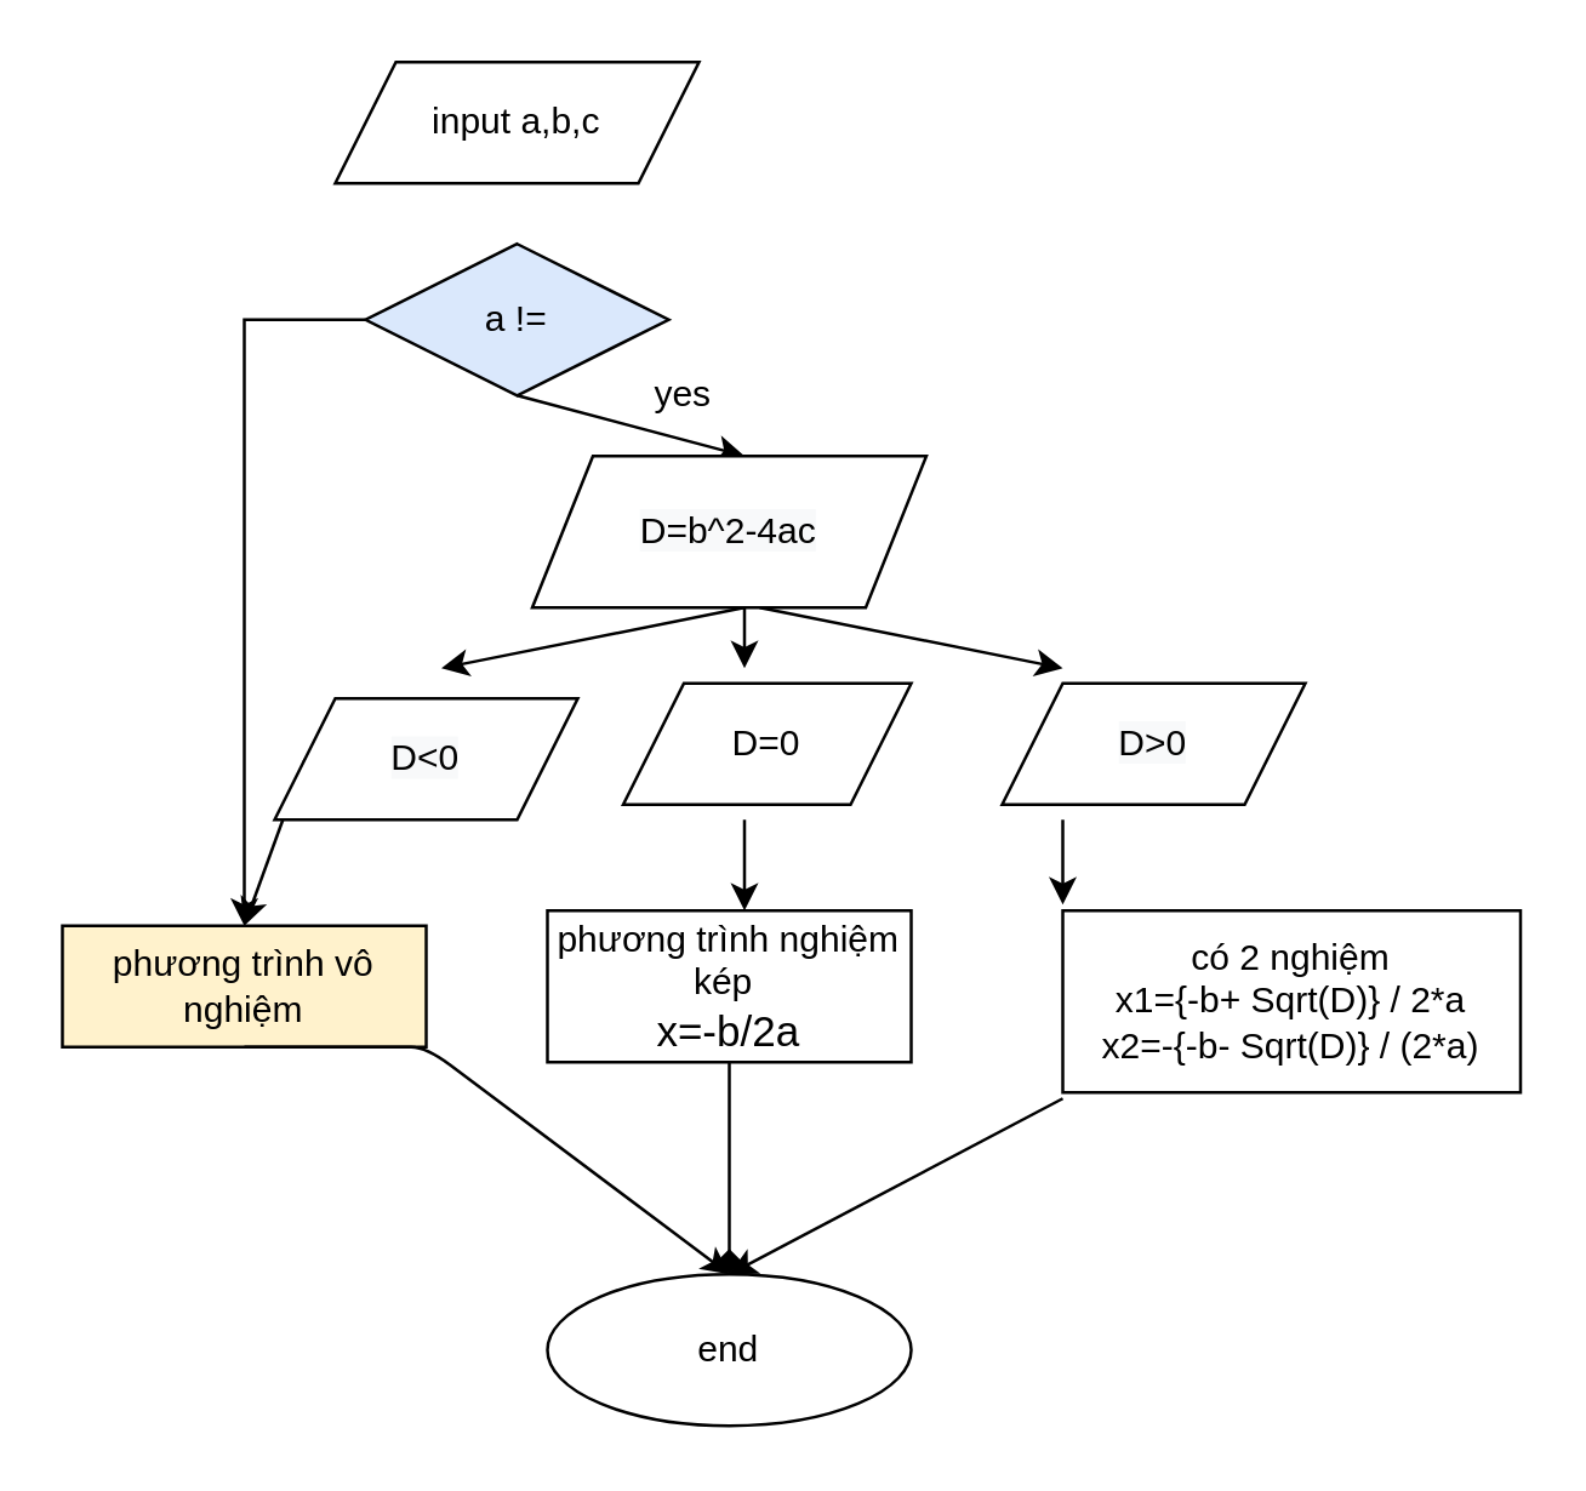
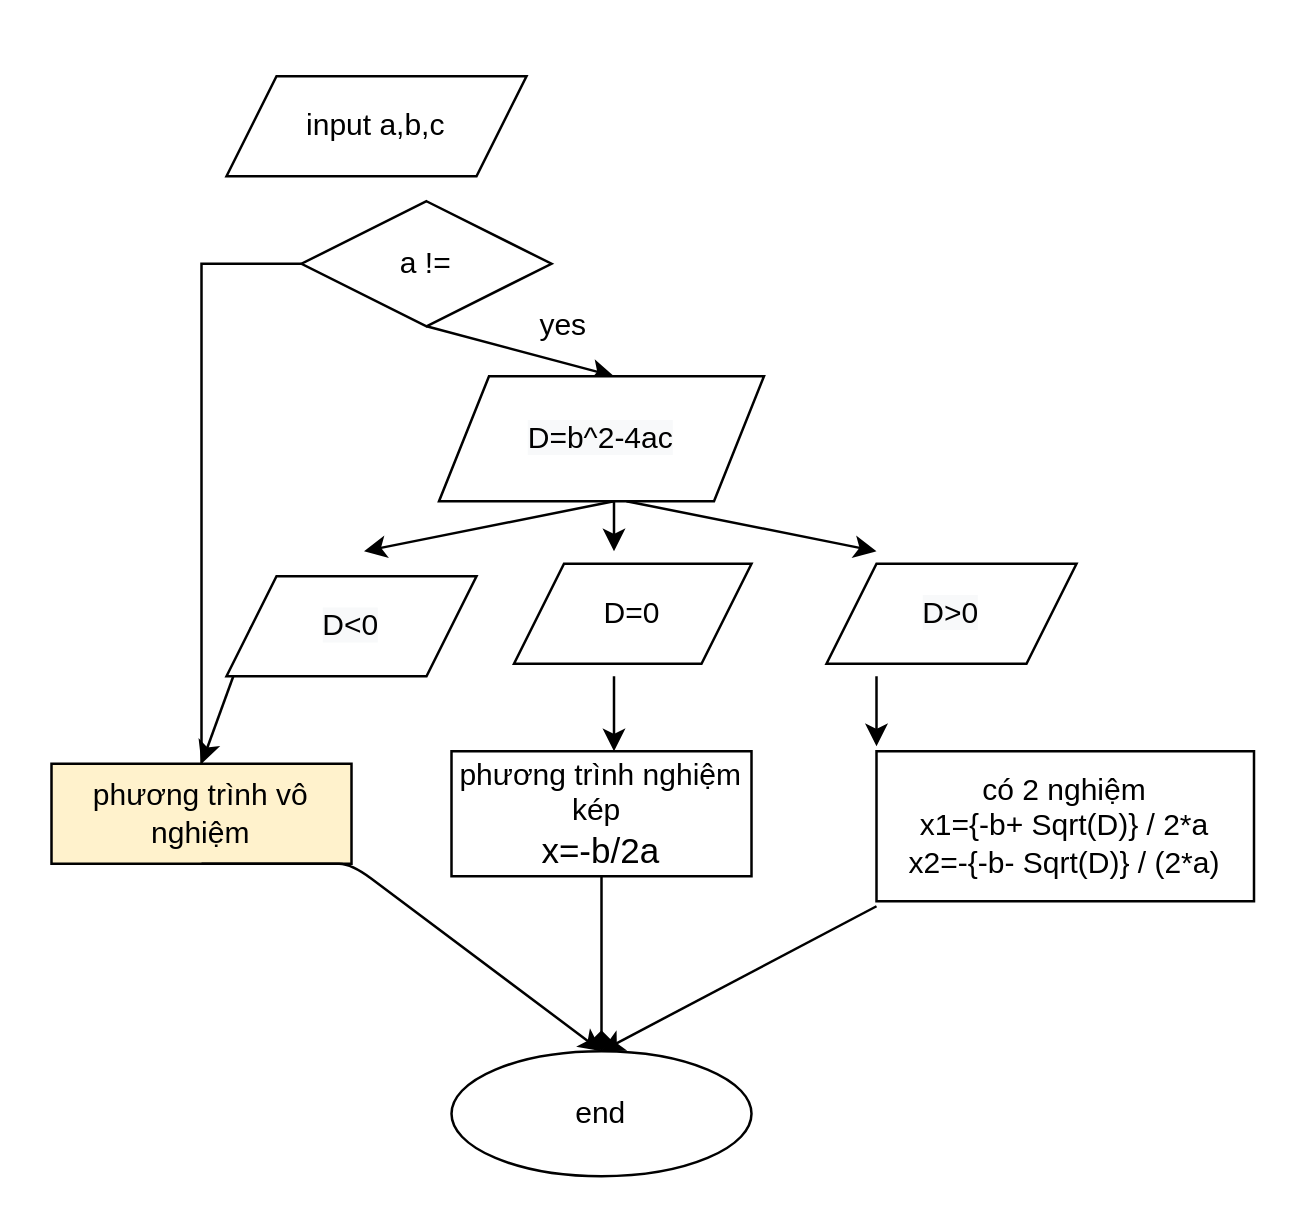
  <mxCell id="0" />
  <mxCell id="1" parent="0" />
- <mxCell id="2" value="input a,b,c" style="shape=parallelogram;perimeter=parallelogramPerimeter;whiteSpace=wrap;html=1;fixedSize=1;" parent="1" vertex="1"><mxGeometry x="110" y="20" width="120" height="40" as="geometry" /></mxCell>
- <mxCell id="3" style="edgeStyle=orthogonalEdgeStyle;rounded=0;orthogonalLoop=1;jettySize=auto;html=1;entryX=0.5;entryY=0;entryDx=0;entryDy=0;" parent="1" source="4" target="6" edge="1"><mxGeometry relative="1" as="geometry"><Array as="points"><mxPoint x="80" y="105" /></Array></mxGeometry></mxCell>
- <mxCell id="4" value="a !=" style="rhombus;whiteSpace=wrap;html=1;fillColor=#dae8fc;" parent="1" vertex="1"><mxGeometry x="120" y="80" width="100" height="50" as="geometry" /></mxCell>
+ <mxCell id="2" value="input a,b,c" style="shape=parallelogram;perimeter=parallelogramPerimeter;whiteSpace=wrap;html=1;fixedSize=1;" parent="1" vertex="1"><mxGeometry x="90" y="30" width="120" height="40" as="geometry" /></mxCell>
+ <mxCell id="3" style="edgeStyle=orthogonalEdgeStyle;rounded=0;orthogonalLoop=1;jettySize=auto;html=1;entryX=0.5;entryY=0;entryDx=0;entryDy=0;endArrow=none;" parent="1" source="4" target="6" edge="1"><mxGeometry relative="1" as="geometry"><Array as="points"><mxPoint x="80" y="105" /></Array></mxGeometry></mxCell>
+ <mxCell id="4" value="a !=" style="rhombus;whiteSpace=wrap;html=1;" parent="1" vertex="1"><mxGeometry x="120" y="80" width="100" height="50" as="geometry" /></mxCell>
  <mxCell id="5" value="" style="endArrow=classic;html=1;entryX=0.5;entryY=0;entryDx=0;entryDy=0;exitX=0.5;exitY=1;exitDx=0;exitDy=0;" parent="1" source="4" edge="1"><mxGeometry width="50" height="50" relative="1" as="geometry"><mxPoint x="280" y="260" as="sourcePoint" /><mxPoint x="245" y="150" as="targetPoint" /></mxGeometry></mxCell>
  <mxCell id="6" value="phương trình vô nghiệm" style="rounded=0;whiteSpace=wrap;html=1;fillColor=#fff2cc;" parent="1" vertex="1"><mxGeometry x="20" y="305" width="120" height="40" as="geometry" /></mxCell>
  <mxCell id="7" value="phương trình nghiệm kép&amp;nbsp;&lt;br&gt;&lt;span style=&quot;font-family: &amp;#34;raleway&amp;#34; , sans-serif ; font-size: 14px ; text-align: justify ; background-color: rgb(255 , 255 , 255)&quot;&gt;x=-b/2a&lt;/span&gt;" style="rounded=0;whiteSpace=wrap;html=1;" parent="1" vertex="1"><mxGeometry x="180" y="300" width="120" height="50" as="geometry" /></mxCell>
  <mxCell id="8" style="edgeStyle=orthogonalEdgeStyle;rounded=0;orthogonalLoop=1;jettySize=auto;html=1;exitX=0.5;exitY=1;exitDx=0;exitDy=0;" parent="1" source="7" target="7" edge="1"><mxGeometry relative="1" as="geometry" /></mxCell>
  <mxCell id="9" value="có 2 nghiệm&lt;br&gt;x1={-b+ Sqrt(D)} / 2*a&lt;br&gt;x2=-{-b- Sqrt(D)} / (2*a)" style="rounded=0;whiteSpace=wrap;html=1;" parent="1" vertex="1"><mxGeometry x="350" y="300" width="151" height="60" as="geometry" /></mxCell>
  <mxCell id="10" value="" style="endArrow=classic;html=1;entryX=0.5;entryY=0;entryDx=0;entryDy=0;" parent="1" edge="1"><mxGeometry width="50" height="50" relative="1" as="geometry"><mxPoint x="250" y="200" as="sourcePoint" /><mxPoint x="350" y="220" as="targetPoint" /></mxGeometry></mxCell>
  <mxCell id="11" value="" style="endArrow=classic;html=1;entryX=0.5;entryY=0;entryDx=0;entryDy=0;exitX=0.5;exitY=1;exitDx=0;exitDy=0;" parent="1" edge="1"><mxGeometry width="50" height="50" relative="1" as="geometry"><mxPoint x="245" y="200" as="sourcePoint" /><mxPoint x="245" y="220" as="targetPoint" /></mxGeometry></mxCell>
  <mxCell id="12" value="" style="endArrow=classic;html=1;entryX=0.5;entryY=0;entryDx=0;entryDy=0;exitX=0.5;exitY=1;exitDx=0;exitDy=0;" parent="1" edge="1"><mxGeometry width="50" height="50" relative="1" as="geometry"><mxPoint x="245" y="200" as="sourcePoint" /><mxPoint x="145" y="220" as="targetPoint" /></mxGeometry></mxCell>
  <mxCell id="13" value="yes" style="text;html=1;strokeColor=none;fillColor=none;align=center;verticalAlign=middle;whiteSpace=wrap;rounded=0;" parent="1" vertex="1"><mxGeometry x="205" y="120" width="40" height="20" as="geometry" /></mxCell>
  <mxCell id="14" value="" style="endArrow=classic;html=1;entryX=0.5;entryY=0;entryDx=0;entryDy=0;" parent="1" target="6" edge="1"><mxGeometry width="50" height="50" relative="1" as="geometry"><mxPoint x="100" y="250" as="sourcePoint" /><mxPoint x="-60" y="500" as="targetPoint" /></mxGeometry></mxCell>
  <mxCell id="15" value="" style="endArrow=classic;html=1;exitX=0.5;exitY=1;exitDx=0;exitDy=0;" parent="1" edge="1"><mxGeometry width="50" height="50" relative="1" as="geometry"><mxPoint x="245" y="270" as="sourcePoint" /><mxPoint x="245" y="300" as="targetPoint" /></mxGeometry></mxCell>
  <mxCell id="16" value="" style="endArrow=classic;html=1;exitX=0.5;exitY=1;exitDx=0;exitDy=0;" parent="1" edge="1"><mxGeometry width="50" height="50" relative="1" as="geometry"><mxPoint x="350" y="270" as="sourcePoint" /><mxPoint x="350" y="298" as="targetPoint" /></mxGeometry></mxCell>
  <mxCell id="17" value="end" style="ellipse;whiteSpace=wrap;html=1;" parent="1" vertex="1"><mxGeometry x="180" y="420" width="120" height="50" as="geometry" /></mxCell>
  <mxCell id="18" style="edgeStyle=orthogonalEdgeStyle;rounded=0;orthogonalLoop=1;jettySize=auto;html=1;exitX=0.5;exitY=1;exitDx=0;exitDy=0;" parent="1" source="17" target="17" edge="1"><mxGeometry relative="1" as="geometry" /></mxCell>
  <mxCell id="19" value="" style="endArrow=classic;html=1;entryX=0.5;entryY=0;entryDx=0;entryDy=0;" parent="1" target="17" edge="1"><mxGeometry width="50" height="50" relative="1" as="geometry"><mxPoint x="350" y="362" as="sourcePoint" /><mxPoint x="440" y="430" as="targetPoint" /><Array as="points"><mxPoint x="350" y="362" /></Array></mxGeometry></mxCell>
  <mxCell id="20" value="" style="endArrow=diamond;html=1;exitX=0.5;exitY=1;exitDx=0;exitDy=0;entryX=0.5;entryY=0;entryDx=0;entryDy=0;" parent="1" source="7" target="17" edge="1"><mxGeometry width="50" height="50" relative="1" as="geometry"><mxPoint x="390" y="480" as="sourcePoint" /><mxPoint x="440" y="430" as="targetPoint" /></mxGeometry></mxCell>
  <mxCell id="21" value="" style="endArrow=classic;html=1;exitX=0.5;exitY=1;exitDx=0;exitDy=0;" parent="1" source="6" edge="1"><mxGeometry width="50" height="50" relative="1" as="geometry"><mxPoint x="390" y="480" as="sourcePoint" /><mxPoint x="240" y="420" as="targetPoint" /><Array as="points"><mxPoint x="120" y="345" /><mxPoint x="140" y="345" /></Array></mxGeometry></mxCell>
  <mxCell id="22" value="&#10;&#10;&lt;span style=&quot;color: rgb(0, 0, 0); font-family: helvetica; font-size: 12px; font-style: normal; font-weight: 400; letter-spacing: normal; text-align: center; text-indent: 0px; text-transform: none; word-spacing: 0px; background-color: rgb(248, 249, 250); display: inline; float: none;&quot;&gt;D&amp;gt;0&lt;/span&gt;&#10;&#10;" style="shape=parallelogram;perimeter=parallelogramPerimeter;whiteSpace=wrap;html=1;fixedSize=1;" vertex="1" parent="1"><mxGeometry x="330" y="225" width="100" height="40" as="geometry" /></mxCell>
  <mxCell id="23" value="D=0" style="shape=parallelogram;perimeter=parallelogramPerimeter;whiteSpace=wrap;html=1;fixedSize=1;" vertex="1" parent="1"><mxGeometry x="205" y="225" width="95" height="40" as="geometry" /></mxCell>
  <mxCell id="24" value="&#10;&#10;&lt;span style=&quot;color: rgb(0, 0, 0); font-family: helvetica; font-size: 12px; font-style: normal; font-weight: 400; letter-spacing: normal; text-align: center; text-indent: 0px; text-transform: none; word-spacing: 0px; background-color: rgb(248, 249, 250); display: inline; float: none;&quot;&gt;D&amp;lt;0&lt;/span&gt;&#10;&#10;" style="shape=parallelogram;perimeter=parallelogramPerimeter;whiteSpace=wrap;html=1;fixedSize=1;" vertex="1" parent="1"><mxGeometry x="90" y="230" width="100" height="40" as="geometry" /></mxCell>
  <mxCell id="25" value="&#10;&#10;&lt;span style=&quot;color: rgb(0, 0, 0); font-family: helvetica; font-size: 12px; font-style: normal; font-weight: 400; letter-spacing: normal; text-align: center; text-indent: 0px; text-transform: none; word-spacing: 0px; background-color: rgb(248, 249, 250); display: inline; float: none;&quot;&gt;D=b^2-4ac&lt;/span&gt;&#10;&#10;" style="shape=parallelogram;perimeter=parallelogramPerimeter;whiteSpace=wrap;html=1;fixedSize=1;" vertex="1" parent="1"><mxGeometry x="175" y="150" width="130" height="50" as="geometry" /></mxCell>
